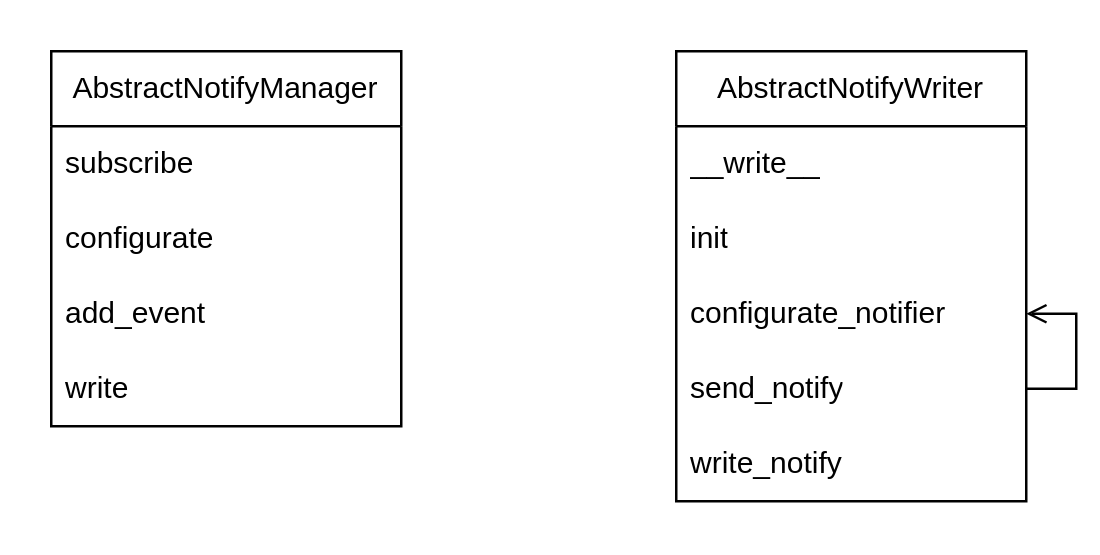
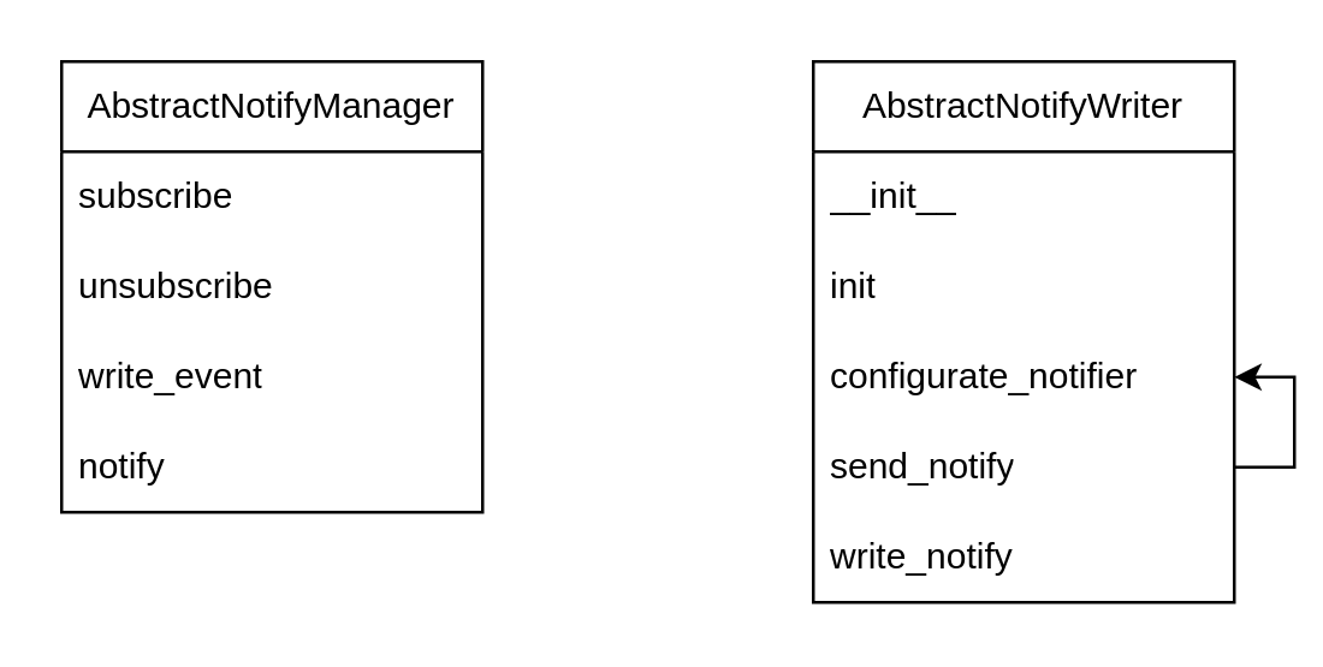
  <mxCell id="0" />
  <mxCell id="1" parent="0" />
  <mxCell id="2" value="AbstractNotifyManager" style="swimlane;fontStyle=0;childLayout=stackLayout;horizontal=1;startSize=30;horizontalStack=0;resizeParent=1;resizeParentMax=0;resizeLast=0;collapsible=1;marginBottom=0;whiteSpace=wrap;html=1;" vertex="1" parent="1"><mxGeometry x="20" y="20" width="140" height="150" as="geometry" /></mxCell>
  <mxCell id="3" value="subscribe" style="text;strokeColor=none;fillColor=none;align=left;verticalAlign=middle;spacingLeft=4;spacingRight=4;overflow=hidden;points=[[0,0.5],[1,0.5]];portConstraint=eastwest;rotatable=0;whiteSpace=wrap;html=1;" vertex="1" parent="2"><mxGeometry y="30" width="140" height="30" as="geometry" /></mxCell>
- <mxCell id="4" value="configurate" style="text;strokeColor=none;fillColor=none;align=left;verticalAlign=middle;spacingLeft=4;spacingRight=4;overflow=hidden;points=[[0,0.5],[1,0.5]];portConstraint=eastwest;rotatable=0;whiteSpace=wrap;html=1;" vertex="1" parent="2"><mxGeometry y="60" width="140" height="30" as="geometry" /></mxCell>
- <mxCell id="5" value="add_event" style="text;strokeColor=none;fillColor=none;align=left;verticalAlign=middle;spacingLeft=4;spacingRight=4;overflow=hidden;points=[[0,0.5],[1,0.5]];portConstraint=eastwest;rotatable=0;whiteSpace=wrap;html=1;" vertex="1" parent="2"><mxGeometry y="90" width="140" height="30" as="geometry" /></mxCell>
- <mxCell id="6" value="write" style="text;strokeColor=none;fillColor=none;align=left;verticalAlign=middle;spacingLeft=4;spacingRight=4;overflow=hidden;points=[[0,0.5],[1,0.5]];portConstraint=eastwest;rotatable=0;whiteSpace=wrap;html=1;" vertex="1" parent="2"><mxGeometry y="120" width="140" height="30" as="geometry" /></mxCell>
+ <mxCell id="4" value="unsubscribe" style="text;strokeColor=none;fillColor=none;align=left;verticalAlign=middle;spacingLeft=4;spacingRight=4;overflow=hidden;points=[[0,0.5],[1,0.5]];portConstraint=eastwest;rotatable=0;whiteSpace=wrap;html=1;" vertex="1" parent="2"><mxGeometry y="60" width="140" height="30" as="geometry" /></mxCell>
+ <mxCell id="5" value="write_event" style="text;strokeColor=none;fillColor=none;align=left;verticalAlign=middle;spacingLeft=4;spacingRight=4;overflow=hidden;points=[[0,0.5],[1,0.5]];portConstraint=eastwest;rotatable=0;whiteSpace=wrap;html=1;" vertex="1" parent="2"><mxGeometry y="90" width="140" height="30" as="geometry" /></mxCell>
+ <mxCell id="6" value="notify" style="text;strokeColor=none;fillColor=none;align=left;verticalAlign=middle;spacingLeft=4;spacingRight=4;overflow=hidden;points=[[0,0.5],[1,0.5]];portConstraint=eastwest;rotatable=0;whiteSpace=wrap;html=1;" vertex="1" parent="2"><mxGeometry y="120" width="140" height="30" as="geometry" /></mxCell>
  <mxCell id="7" value="AbstractNotifyWriter" style="swimlane;fontStyle=0;childLayout=stackLayout;horizontal=1;startSize=30;horizontalStack=0;resizeParent=1;resizeParentMax=0;resizeLast=0;collapsible=1;marginBottom=0;whiteSpace=wrap;html=1;" vertex="1" parent="1"><mxGeometry x="270" y="20" width="140" height="180" as="geometry" /></mxCell>
- <mxCell id="8" value="__write__" style="text;strokeColor=none;fillColor=none;align=left;verticalAlign=middle;spacingLeft=4;spacingRight=4;overflow=hidden;points=[[0,0.5],[1,0.5]];portConstraint=eastwest;rotatable=0;whiteSpace=wrap;html=1;" vertex="1" parent="7"><mxGeometry y="30" width="140" height="30" as="geometry" /></mxCell>
+ <mxCell id="8" value="__init__" style="text;strokeColor=none;fillColor=none;align=left;verticalAlign=middle;spacingLeft=4;spacingRight=4;overflow=hidden;points=[[0,0.5],[1,0.5]];portConstraint=eastwest;rotatable=0;whiteSpace=wrap;html=1;" vertex="1" parent="7"><mxGeometry y="30" width="140" height="30" as="geometry" /></mxCell>
  <mxCell id="9" value="init" style="text;strokeColor=none;fillColor=none;align=left;verticalAlign=middle;spacingLeft=4;spacingRight=4;overflow=hidden;points=[[0,0.5],[1,0.5]];portConstraint=eastwest;rotatable=0;whiteSpace=wrap;html=1;" vertex="1" parent="7"><mxGeometry y="60" width="140" height="30" as="geometry" /></mxCell>
  <mxCell id="10" value="configurate_notifier" style="text;strokeColor=none;fillColor=none;align=left;verticalAlign=middle;spacingLeft=4;spacingRight=4;overflow=hidden;points=[[0,0.5],[1,0.5]];portConstraint=eastwest;rotatable=0;whiteSpace=wrap;html=1;" vertex="1" parent="7"><mxGeometry y="90" width="140" height="30" as="geometry" /></mxCell>
- <mxCell id="11" style="edgeStyle=orthogonalEdgeStyle;rounded=0;orthogonalLoop=1;jettySize=auto;html=1;endArrow=open;" edge="1" parent="7" source="12" target="10"><mxGeometry relative="1" as="geometry"><Array as="points"><mxPoint x="160" y="135" /><mxPoint x="160" y="105" /></Array></mxGeometry></mxCell>
+ <mxCell id="11" style="edgeStyle=orthogonalEdgeStyle;rounded=0;orthogonalLoop=1;jettySize=auto;html=1;" edge="1" parent="7" source="12" target="10"><mxGeometry relative="1" as="geometry"><Array as="points"><mxPoint x="160" y="135" /><mxPoint x="160" y="105" /></Array></mxGeometry></mxCell>
  <mxCell id="12" value="send_notify" style="text;strokeColor=none;fillColor=none;align=left;verticalAlign=middle;spacingLeft=4;spacingRight=4;overflow=hidden;points=[[0,0.5],[1,0.5]];portConstraint=eastwest;rotatable=0;whiteSpace=wrap;html=1;" vertex="1" parent="7"><mxGeometry y="120" width="140" height="30" as="geometry" /></mxCell>
  <mxCell id="13" value="write_notify" style="text;strokeColor=none;fillColor=none;align=left;verticalAlign=middle;spacingLeft=4;spacingRight=4;overflow=hidden;points=[[0,0.5],[1,0.5]];portConstraint=eastwest;rotatable=0;whiteSpace=wrap;html=1;" vertex="1" parent="7"><mxGeometry y="150" width="140" height="30" as="geometry" /></mxCell>
